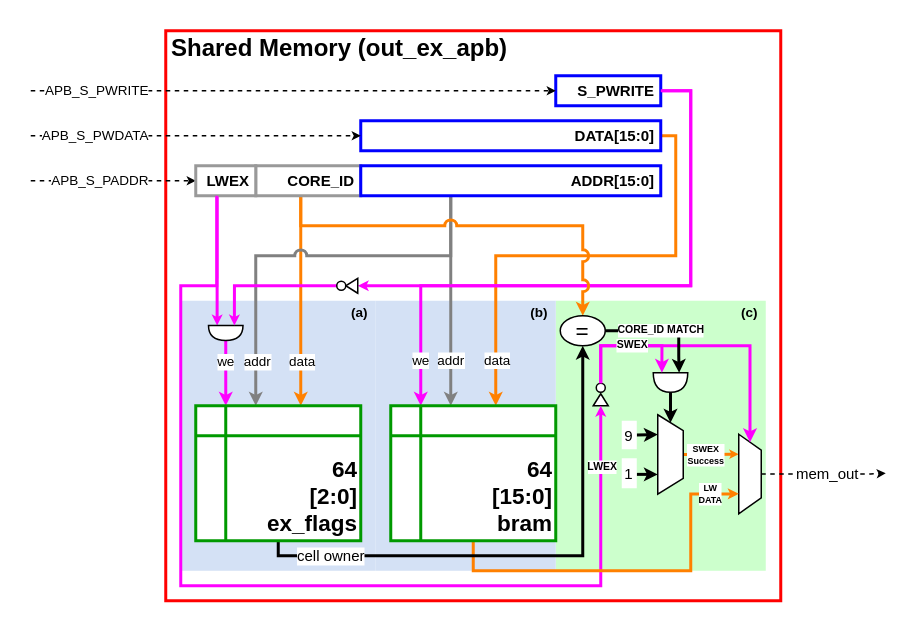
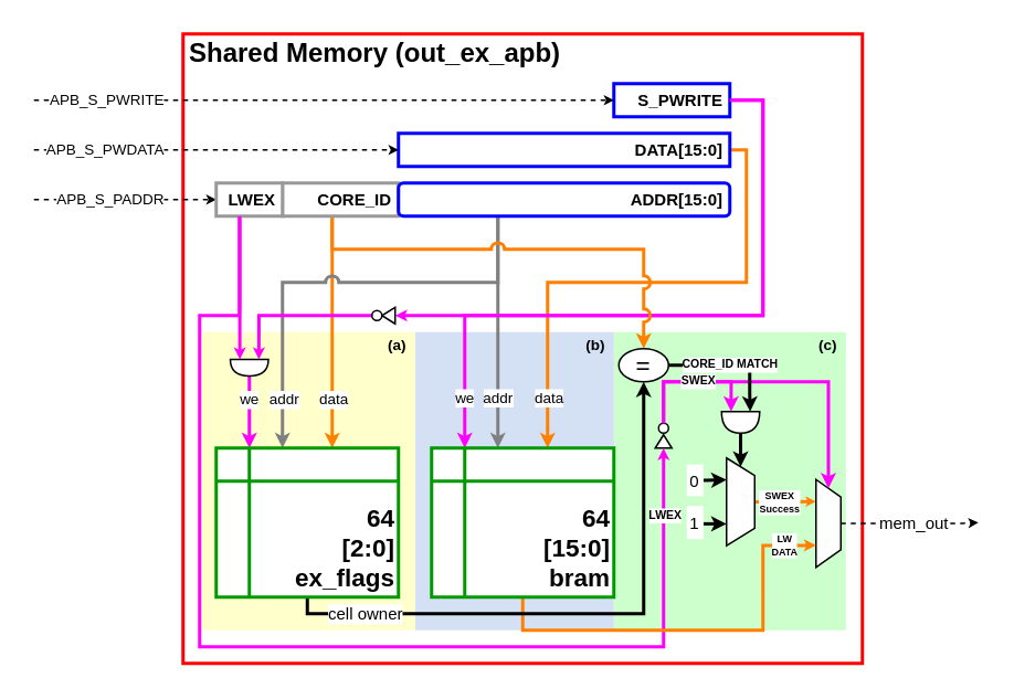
  <mxCell id="0" />
  <mxCell id="1" parent="0" />
  <mxCell id="2" value="Shared Memory (out_ex_apb)" style="rounded=0;whiteSpace=wrap;html=1;strokeWidth=2;strokeColor=#FF0000;fontStyle=1;align=left;verticalAlign=top;spacing=4;fontSize=16;spacingTop=-7;" parent="1" vertex="1"><mxGeometry x="110" y="20" width="410" height="380" as="geometry" /></mxCell>
  <mxCell id="3" value="(c)" style="rounded=0;whiteSpace=wrap;html=1;strokeColor=none;strokeWidth=3;fontSize=9;align=right;fillColor=#CCFFCC;verticalAlign=top;spacingTop=-7;spacing=5;fontStyle=1;gradientColor=none;" parent="1" vertex="1"><mxGeometry x="370" y="200" width="140" height="180" as="geometry" /></mxCell>
  <mxCell id="4" value="(b)" style="rounded=0;whiteSpace=wrap;html=1;strokeColor=none;strokeWidth=3;fontSize=9;align=right;fillColor=#D4E1F5;verticalAlign=top;spacingTop=-7;spacing=5;fontStyle=1" parent="1" vertex="1"><mxGeometry x="250" y="200" width="120" height="180" as="geometry" /></mxCell>
- <mxCell id="5" value="(a)" style="rounded=0;whiteSpace=wrap;html=1;strokeColor=none;strokeWidth=3;fontSize=9;align=right;fillColor=#d4e1f5;verticalAlign=top;spacingTop=-7;spacing=5;fontStyle=1;" parent="1" vertex="1"><mxGeometry x="120" y="200" width="130" height="180" as="geometry" /></mxCell>
+ <mxCell id="5" value="(a)" style="rounded=0;whiteSpace=wrap;html=1;strokeColor=none;strokeWidth=3;fontSize=9;align=right;fillColor=#FFFFCC;verticalAlign=top;spacingTop=-7;spacing=5;fontStyle=1" parent="1" vertex="1"><mxGeometry x="120" y="200" width="130" height="180" as="geometry" /></mxCell>
  <mxCell id="6" value="" style="edgeStyle=orthogonalEdgeStyle;rounded=0;jumpStyle=arc;orthogonalLoop=1;jettySize=auto;html=1;strokeWidth=2;fontSize=9;strokeColor=#FF00FF;entryX=0;entryY=0.75;entryDx=0;entryDy=0;entryPerimeter=0;endSize=1;startSize=3;" parent="1" source="27" target="21" edge="1"><mxGeometry x="0.571" relative="1" as="geometry"><mxPoint x="-10" y="170" as="targetPoint" /><Array as="points"><mxPoint x="144" y="173" /></Array><mxPoint as="offset" /></mxGeometry></mxCell>
  <mxCell id="7" style="edgeStyle=orthogonalEdgeStyle;rounded=0;orthogonalLoop=1;jettySize=auto;html=1;strokeWidth=2;fontSize=9;jumpStyle=arc;strokeColor=#FF8000;endSize=3;" parent="1" target="48" edge="1"><mxGeometry relative="1" as="geometry"><mxPoint x="200" y="130" as="sourcePoint" /><Array as="points"><mxPoint x="200" y="220" /><mxPoint x="200" y="220" /></Array></mxGeometry></mxCell>
  <mxCell id="8" value="data" style="text;html=1;resizable=0;points=[];align=center;verticalAlign=middle;labelBackgroundColor=#ffffff;fontSize=9;" parent="7" vertex="1" connectable="0"><mxGeometry x="0.574" relative="1" as="geometry"><mxPoint as="offset" /></mxGeometry></mxCell>
  <mxCell id="9" style="edgeStyle=orthogonalEdgeStyle;rounded=0;orthogonalLoop=1;jettySize=auto;html=1;fontSize=9;fontStyle=1;strokeWidth=2;jumpStyle=arc;strokeColor=#808080;endSize=3;" parent="1" source="26" target="48" edge="1"><mxGeometry relative="1" as="geometry"><mxPoint x="339.857" y="99.857" as="sourcePoint" /><mxPoint x="167.286" y="270" as="targetPoint" /><Array as="points"><mxPoint x="300" y="170" /><mxPoint x="170" y="170" /></Array></mxGeometry></mxCell>
  <mxCell id="10" value="addr" style="text;html=1;resizable=0;points=[];align=center;verticalAlign=middle;labelBackgroundColor=#ffffff;fontSize=9;" parent="9" vertex="1" connectable="0"><mxGeometry x="0.798" relative="1" as="geometry"><mxPoint y="-2.5" as="offset" /></mxGeometry></mxCell>
  <mxCell id="11" style="edgeStyle=orthogonalEdgeStyle;rounded=0;orthogonalLoop=1;jettySize=auto;html=1;strokeWidth=2;fontSize=9;strokeColor=#FF8000;endSize=3;" parent="1" source="13" target="47" edge="1"><mxGeometry relative="1" as="geometry"><Array as="points"><mxPoint x="450" y="90" /><mxPoint x="450" y="170" /><mxPoint x="330" y="170" /></Array></mxGeometry></mxCell>
  <mxCell id="12" value="data" style="text;html=1;resizable=0;points=[];align=center;verticalAlign=middle;labelBackgroundColor=#ffffff;fontSize=9;" parent="11" vertex="1" connectable="0"><mxGeometry x="0.816" relative="1" as="geometry"><mxPoint y="-1.5" as="offset" /></mxGeometry></mxCell>
  <mxCell id="13" value="DATA[15:0]&lt;br style=&quot;font-size: 10px;&quot;&gt;" style="rounded=0;whiteSpace=wrap;html=1;strokeColor=#0000FF;strokeWidth=2;fontSize=10;align=right;fontStyle=1;spacingRight=2;" parent="1" vertex="1"><mxGeometry x="240" y="80" width="200" height="20" as="geometry" /></mxCell>
  <mxCell id="14" value="we" style="edgeStyle=orthogonalEdgeStyle;rounded=0;jumpStyle=none;orthogonalLoop=1;jettySize=auto;html=1;exitX=1;exitY=0.5;exitDx=0;exitDy=0;strokeWidth=2;fontSize=9;strokeColor=#FF00FF;endSize=3;" parent="1" source="15" target="47" edge="1"><mxGeometry x="0.854" relative="1" as="geometry"><Array as="points"><mxPoint x="460" y="60" /><mxPoint x="460" y="190" /><mxPoint x="280" y="190" /></Array><mxPoint as="offset" /></mxGeometry></mxCell>
  <mxCell id="15" value="S_PWRITE" style="rounded=0;whiteSpace=wrap;html=1;strokeColor=#0000FF;strokeWidth=2;fontSize=10;align=right;fontStyle=1;spacingRight=2;" parent="1" vertex="1"><mxGeometry x="370" y="50" width="70" height="20" as="geometry" /></mxCell>
  <mxCell id="16" value="addr" style="edgeStyle=orthogonalEdgeStyle;rounded=0;orthogonalLoop=1;jettySize=auto;html=1;fontSize=9;fontStyle=0;strokeWidth=2;strokeColor=#808080;endSize=3;" parent="1" source="26" target="47" edge="1"><mxGeometry x="0.571" relative="1" as="geometry"><Array as="points"><mxPoint x="300" y="220" /><mxPoint x="300" y="220" /></Array><mxPoint as="offset" /></mxGeometry></mxCell>
  <mxCell id="17" value="APB_S_PWRITE" style="endArrow=classic;html=1;strokeColor=#000000;strokeWidth=1;fontSize=9;jumpStyle=arc;entryX=0;entryY=0.5;entryDx=0;entryDy=0;dashed=1;shadow=0;comic=0;align=right;endSize=3;" parent="1" target="15" edge="1"><mxGeometry x="-0.543" width="50" height="50" relative="1" as="geometry"><mxPoint x="20" y="60" as="sourcePoint" /><mxPoint x="100" y="60" as="targetPoint" /><Array as="points"><mxPoint x="100" y="60" /></Array><mxPoint as="offset" /></mxGeometry></mxCell>
  <mxCell id="18" value="APB_S_PWDATA" style="endArrow=classic;html=1;strokeColor=#000000;strokeWidth=1;fontSize=9;jumpStyle=arc;dashed=1;entryX=0;entryY=0.5;entryDx=0;entryDy=0;align=right;endSize=3;" parent="1" target="13" edge="1"><mxGeometry x="-0.273" width="50" height="50" relative="1" as="geometry"><mxPoint x="20" y="90" as="sourcePoint" /><mxPoint x="100" y="90" as="targetPoint" /><mxPoint as="offset" /></mxGeometry></mxCell>
  <mxCell id="19" value="APB_S_PADDR" style="endArrow=classic;html=1;strokeColor=#000000;strokeWidth=1;fontSize=9;jumpStyle=arc;dashed=1;entryX=0;entryY=0.5;entryDx=0;entryDy=0;align=right;endSize=3;" parent="1" target="27" edge="1"><mxGeometry x="0.454" width="50" height="50" relative="1" as="geometry"><mxPoint x="20" y="120" as="sourcePoint" /><mxPoint x="250.048" y="100" as="targetPoint" /><mxPoint as="offset" /></mxGeometry></mxCell>
  <mxCell id="20" value="we" style="edgeStyle=orthogonalEdgeStyle;rounded=0;comic=0;jumpStyle=arc;orthogonalLoop=1;jettySize=auto;html=1;exitX=1;exitY=0.5;exitDx=0;exitDy=0;exitPerimeter=0;shadow=0;startArrow=none;startFill=0;strokeColor=#FF00FF;strokeWidth=2;fontSize=9;endSize=3;" parent="1" source="21" target="48" edge="1"><mxGeometry x="-0.379" relative="1" as="geometry"><Array as="points"><mxPoint x="150" y="240" /><mxPoint x="150" y="240" /></Array><mxPoint as="offset" /></mxGeometry></mxCell>
  <mxCell id="21" value="" style="shape=or;whiteSpace=wrap;html=1;strokeColor=#000000;strokeWidth=1;fillColor=#ffffff;fontSize=9;align=right;rotation=90;gradientColor=none;" parent="1" vertex="1"><mxGeometry x="145" y="210" width="10" height="23" as="geometry" /></mxCell>
  <mxCell id="22" value="" style="edgeStyle=orthogonalEdgeStyle;rounded=0;jumpStyle=none;orthogonalLoop=1;jettySize=auto;html=1;exitX=1;exitY=0.5;exitDx=0;exitDy=0;strokeWidth=2;fontSize=9;strokeColor=#FF00FF;endSize=1;startSize=3;entryX=0;entryY=0.5;entryDx=0;entryDy=0;" parent="1" source="15" target="49" edge="1"><mxGeometry x="0.854" relative="1" as="geometry"><mxPoint x="450.048" y="70.143" as="sourcePoint" /><mxPoint x="260" y="190" as="targetPoint" /><Array as="points"><mxPoint x="460" y="60" /><mxPoint x="460" y="190" /></Array><mxPoint as="offset" /></mxGeometry></mxCell>
  <mxCell id="23" style="edgeStyle=orthogonalEdgeStyle;rounded=0;orthogonalLoop=1;jettySize=auto;html=1;strokeWidth=2;fontSize=9;jumpStyle=arc;strokeColor=#FF8000;endSize=3;entryX=0.5;entryY=0;entryDx=0;entryDy=0;" parent="1" source="25" target="24" edge="1"><mxGeometry relative="1" as="geometry"><mxPoint x="205" y="140" as="sourcePoint" /><mxPoint x="420" y="229.286" as="targetPoint" /><Array as="points"><mxPoint x="200" y="150" /><mxPoint x="388" y="150" /></Array></mxGeometry></mxCell>
  <mxCell id="24" value="=" style="ellipse;whiteSpace=wrap;html=1;strokeColor=#000000;strokeWidth=1;fillColor=#ffffff;gradientColor=none;fontSize=15;align=center;" parent="1" vertex="1"><mxGeometry x="373" y="210" width="30" height="20" as="geometry" /></mxCell>
  <mxCell id="25" value="CORE_ID" style="rounded=0;whiteSpace=wrap;html=1;strokeColor=#999999;strokeWidth=2;fontSize=10;align=right;fontStyle=1;spacingRight=2;" parent="1" vertex="1"><mxGeometry x="170" y="110" width="70" height="20" as="geometry" /></mxCell>
- <mxCell id="26" value="ADDR[15:0]&lt;br style=&quot;font-size: 10px;&quot;&gt;" style="rounded=0;whiteSpace=wrap;html=1;strokeColor=#0000FF;strokeWidth=2;fontSize=10;align=right;fontStyle=1;spacingRight=2;" parent="1" vertex="1"><mxGeometry x="240" y="110" width="200" height="20" as="geometry" /></mxCell>
+ <mxCell id="26" value="ADDR[15:0]&lt;br style=&quot;font-size: 10px;&quot;&gt;" style="whiteSpace=wrap;html=1;strokeColor=#0000FF;strokeWidth=2;fontSize=10;align=right;fontStyle=1;spacingRight=2;rounded=1;" parent="1" vertex="1"><mxGeometry x="240" y="110" width="200" height="20" as="geometry" /></mxCell>
  <mxCell id="27" value="LWEX" style="rounded=0;whiteSpace=wrap;html=1;strokeColor=#999999;strokeWidth=2;fontSize=10;align=right;fontStyle=1;spacingRight=2;" parent="1" vertex="1"><mxGeometry x="130" y="110" width="40" height="20" as="geometry" /></mxCell>
  <mxCell id="28" value="mem_out" style="edgeStyle=orthogonalEdgeStyle;rounded=0;comic=0;jumpStyle=none;orthogonalLoop=1;jettySize=auto;html=1;shadow=0;startArrow=none;startFill=0;startSize=3;endSize=3;strokeColor=#000000;strokeWidth=1;fontSize=10;align=center;dashed=1;exitX=0.5;exitY=0;exitDx=0;exitDy=0;" parent="1" source="39" edge="1"><mxGeometry x="0.753" y="30" relative="1" as="geometry"><mxPoint x="590" y="315" as="targetPoint" /><mxPoint x="620" y="304.5" as="sourcePoint" /><Array as="points"><mxPoint x="580" y="316" /></Array><mxPoint x="-28" y="29" as="offset" /></mxGeometry></mxCell>
  <mxCell id="29" value="SWEX&lt;br style=&quot;font-size: 6px;&quot;&gt;Success" style="edgeStyle=orthogonalEdgeStyle;rounded=0;comic=0;jumpStyle=none;orthogonalLoop=1;jettySize=auto;html=1;exitX=0.5;exitY=0;exitDx=0;exitDy=0;entryX=0.25;entryY=1;entryDx=0;entryDy=0;shadow=0;startArrow=none;startFill=0;startSize=3;endSize=0;strokeColor=#FF8000;strokeWidth=2;fontSize=6;align=center;jumpSize=3;fontStyle=1" parent="1" source="30" target="39" edge="1"><mxGeometry x="-0.183" relative="1" as="geometry"><Array as="points"><mxPoint x="470" y="302" /></Array><mxPoint as="offset" /></mxGeometry></mxCell>
  <mxCell id="30" value="" style="shape=trapezoid;perimeter=trapezoidPerimeter;whiteSpace=wrap;html=1;rotation=90;" parent="1" vertex="1"><mxGeometry x="420" y="294" width="53" height="17" as="geometry" /></mxCell>
  <mxCell id="31" value="" style="triangle;whiteSpace=wrap;html=1;strokeColor=#000000;strokeWidth=1;fillColor=#ffffff;gradientColor=none;fontSize=10;align=center;rotation=-90;" parent="1" vertex="1"><mxGeometry x="396" y="261" width="8" height="10" as="geometry" /></mxCell>
  <mxCell id="32" value="" style="ellipse;whiteSpace=wrap;html=1;aspect=fixed;strokeColor=#000000;strokeWidth=1;fillColor=#ffffff;gradientColor=none;fontSize=10;align=center;" parent="1" vertex="1"><mxGeometry x="397" y="255" width="6" height="6" as="geometry" /></mxCell>
  <mxCell id="33" style="edgeStyle=orthogonalEdgeStyle;rounded=0;comic=0;jumpStyle=none;orthogonalLoop=1;jettySize=auto;html=1;exitX=1;exitY=0.5;exitDx=0;exitDy=0;exitPerimeter=0;entryX=0;entryY=0.5;entryDx=0;entryDy=0;shadow=0;startArrow=none;startFill=0;startSize=3;endSize=3;strokeColor=#000000;strokeWidth=2;fontSize=10;align=center;" parent="1" source="34" target="30" edge="1"><mxGeometry relative="1" as="geometry"><Array as="points"><mxPoint x="447" y="270" /></Array></mxGeometry></mxCell>
  <mxCell id="34" value="" style="shape=or;whiteSpace=wrap;html=1;strokeColor=#000000;strokeWidth=1;fillColor=#ffffff;fontSize=9;align=right;rotation=90;gradientColor=none;" parent="1" vertex="1"><mxGeometry x="440" y="243" width="13" height="23" as="geometry" /></mxCell>
  <mxCell id="35" style="edgeStyle=orthogonalEdgeStyle;rounded=0;comic=0;jumpStyle=none;orthogonalLoop=1;jettySize=auto;html=1;exitX=1;exitY=0.5;exitDx=0;exitDy=0;entryX=0.25;entryY=1;entryDx=0;entryDy=0;shadow=0;startArrow=none;startFill=0;startSize=3;endSize=3;strokeColor=#000000;strokeWidth=2;fontSize=10;align=center;" parent="1" source="36" target="30" edge="1"><mxGeometry relative="1" as="geometry"><Array as="points"><mxPoint x="424" y="289" /></Array></mxGeometry></mxCell>
- <mxCell id="36" value="9" style="text;html=1;strokeColor=none;fillColor=#ffffff;align=center;verticalAlign=middle;whiteSpace=wrap;rounded=0;fontSize=10;fontStyle=0" parent="1" vertex="1"><mxGeometry x="414" y="280" width="10" height="19" as="geometry" /></mxCell>
+ <mxCell id="36" value="0" style="text;html=1;strokeColor=none;fillColor=#ffffff;align=center;verticalAlign=middle;whiteSpace=wrap;rounded=0;fontSize=10;fontStyle=0" parent="1" vertex="1"><mxGeometry x="414" y="280" width="10" height="19" as="geometry" /></mxCell>
  <mxCell id="37" style="edgeStyle=orthogonalEdgeStyle;rounded=0;comic=0;jumpStyle=none;orthogonalLoop=1;jettySize=auto;html=1;entryX=0.75;entryY=1;entryDx=0;entryDy=0;shadow=0;startArrow=none;startFill=0;startSize=3;endSize=3;strokeColor=#000000;strokeWidth=2;fontSize=10;align=center;" parent="1" source="38" target="30" edge="1"><mxGeometry relative="1" as="geometry"><Array as="points"><mxPoint x="424" y="316" /></Array></mxGeometry></mxCell>
  <mxCell id="38" value="1" style="text;html=1;strokeColor=none;fillColor=#ffffff;align=center;verticalAlign=middle;whiteSpace=wrap;rounded=0;fontSize=10;fontStyle=0" parent="1" vertex="1"><mxGeometry x="414" y="305" width="10" height="20" as="geometry" /></mxCell>
  <mxCell id="39" value="" style="shape=trapezoid;perimeter=trapezoidPerimeter;whiteSpace=wrap;html=1;rotation=90;" parent="1" vertex="1"><mxGeometry x="473" y="308" width="53" height="15" as="geometry" /></mxCell>
  <mxCell id="40" value="" style="edgeStyle=orthogonalEdgeStyle;rounded=0;comic=0;jumpStyle=none;orthogonalLoop=1;jettySize=auto;html=1;entryX=0;entryY=0.5;entryDx=0;entryDy=0;shadow=0;startArrow=none;startFill=0;startSize=3;endSize=3;strokeColor=#FF00FF;strokeWidth=2;fontSize=7;align=center;exitX=0.5;exitY=0;exitDx=0;exitDy=0;" parent="1" source="32" target="39" edge="1"><mxGeometry x="0.221" relative="1" as="geometry"><mxPoint x="400" y="240" as="sourcePoint" /><mxPoint x="450.667" y="258" as="targetPoint" /><Array as="points"><mxPoint x="400" y="230" /><mxPoint x="500" y="230" /></Array><mxPoint as="offset" /></mxGeometry></mxCell>
  <mxCell id="41" value="SWEX" style="edgeStyle=orthogonalEdgeStyle;rounded=0;comic=0;jumpStyle=none;orthogonalLoop=1;jettySize=auto;html=1;exitX=0.5;exitY=0;exitDx=0;exitDy=0;entryX=0;entryY=0.75;entryDx=0;entryDy=0;entryPerimeter=0;shadow=0;startArrow=none;startFill=0;startSize=3;endSize=3;strokeColor=#FF00FF;strokeWidth=2;fontSize=7;align=center;fontStyle=1" parent="1" source="32" target="34" edge="1"><mxGeometry x="0.086" relative="1" as="geometry"><Array as="points"><mxPoint x="400" y="230" /><mxPoint x="441" y="230" /></Array><mxPoint as="offset" /></mxGeometry></mxCell>
  <mxCell id="42" value="CORE_ID MATCH" style="edgeStyle=orthogonalEdgeStyle;rounded=0;comic=0;jumpStyle=none;orthogonalLoop=1;jettySize=auto;html=1;exitX=1;exitY=0.5;exitDx=0;exitDy=0;entryX=0;entryY=0.25;entryDx=0;entryDy=0;entryPerimeter=0;shadow=0;startArrow=none;startFill=0;startSize=3;endSize=3;strokeColor=#000000;strokeWidth=2;fontSize=7;align=center;fontStyle=1" parent="1" source="24" target="34" edge="1"><mxGeometry x="-0.039" relative="1" as="geometry"><Array as="points"><mxPoint x="452" y="220" /><mxPoint x="452" y="237" /></Array><mxPoint as="offset" /></mxGeometry></mxCell>
  <mxCell id="43" value="" style="edgeStyle=orthogonalEdgeStyle;rounded=0;jumpStyle=none;orthogonalLoop=1;jettySize=auto;html=1;strokeWidth=2;fontSize=9;strokeColor=#FF00FF;endSize=1;startSize=3;entryX=0;entryY=0.5;entryDx=0;entryDy=0;" parent="1" target="31" edge="1"><mxGeometry x="0.571" relative="1" as="geometry"><mxPoint x="144" y="130" as="sourcePoint" /><mxPoint x="439" y="300" as="targetPoint" /><Array as="points"><mxPoint x="144" y="190" /><mxPoint x="120" y="190" /><mxPoint x="120" y="390" /><mxPoint x="400" y="390" /></Array><mxPoint as="offset" /></mxGeometry></mxCell>
  <mxCell id="44" value="LWEX" style="text;html=1;resizable=0;points=[];align=center;verticalAlign=middle;labelBackgroundColor=#ffffff;fontSize=7;fontStyle=1" parent="43" vertex="1" connectable="0"><mxGeometry x="0.883" relative="1" as="geometry"><mxPoint as="offset" /></mxGeometry></mxCell>
  <mxCell id="45" value="LW&lt;br style=&quot;font-size: 6px;&quot;&gt;DATA&lt;br style=&quot;font-size: 6px;&quot;&gt;" style="edgeStyle=orthogonalEdgeStyle;rounded=0;comic=0;jumpStyle=none;orthogonalLoop=1;jettySize=auto;html=1;shadow=0;startArrow=none;startFill=0;startSize=3;endSize=1;strokeColor=#FF8000;strokeWidth=2;fontSize=6;align=center;entryX=0.75;entryY=1;entryDx=0;entryDy=0;jumpSize=3;fontStyle=1" parent="1" source="47" target="39" edge="1"><mxGeometry x="0.845" relative="1" as="geometry"><mxPoint x="489.48" y="333.291" as="targetPoint" /><mxPoint x="314.955" y="365.022" as="sourcePoint" /><Array as="points"><mxPoint x="315" y="380" /><mxPoint x="460" y="380" /><mxPoint x="460" y="329" /></Array><mxPoint as="offset" /></mxGeometry></mxCell>
  <mxCell id="46" value="cell owner" style="edgeStyle=orthogonalEdgeStyle;rounded=0;comic=0;jumpStyle=none;orthogonalLoop=1;jettySize=auto;html=1;exitX=0.5;exitY=1;exitDx=0;exitDy=0;entryX=0.5;entryY=1;entryDx=0;entryDy=0;shadow=0;startArrow=none;startFill=0;startSize=3;endSize=3;strokeColor=#000000;strokeWidth=2;fontSize=10;align=center;" parent="1" source="48" target="24" edge="1"><mxGeometry x="-0.744" relative="1" as="geometry"><Array as="points"><mxPoint x="185" y="370" /><mxPoint x="388" y="370" /></Array><mxPoint as="offset" /></mxGeometry></mxCell>
  <mxCell id="47" value="64&lt;br style=&quot;font-size: 15px;&quot;&gt;[15:0]&lt;br style=&quot;font-size: 15px;&quot;&gt;bram&lt;br style=&quot;font-size: 15px;&quot;&gt;" style="shape=internalStorage;whiteSpace=wrap;html=1;backgroundOutline=1;strokeColor=#009900;strokeWidth=2;fontSize=15;align=right;verticalAlign=bottom;fontStyle=1" parent="1" vertex="1"><mxGeometry x="260" y="270" width="110" height="90" as="geometry" /></mxCell>
  <mxCell id="48" value="64&lt;br style=&quot;font-size: 15px;&quot;&gt;[2:0]&lt;br style=&quot;font-size: 15px;&quot;&gt;ex_flags" style="shape=internalStorage;whiteSpace=wrap;html=1;backgroundOutline=1;strokeColor=#009900;strokeWidth=2;fontSize=15;align=right;verticalAlign=bottom;fontStyle=1" parent="1" vertex="1"><mxGeometry x="130" y="270" width="110" height="90" as="geometry" /></mxCell>
  <mxCell id="49" value="" style="triangle;whiteSpace=wrap;html=1;strokeColor=#000000;strokeWidth=1;fillColor=#ffffff;gradientColor=none;fontSize=10;align=center;rotation=180;" vertex="1" parent="1"><mxGeometry x="230" y="185" width="8" height="10" as="geometry" /></mxCell>
  <mxCell id="50" style="edgeStyle=orthogonalEdgeStyle;rounded=0;orthogonalLoop=1;jettySize=auto;html=1;exitX=0;exitY=0.5;exitDx=0;exitDy=0;entryX=0;entryY=0.25;entryDx=0;entryDy=0;entryPerimeter=0;endSize=1;strokeColor=#FF00FF;strokeWidth=2;" edge="1" parent="1" source="51" target="21"><mxGeometry relative="1" as="geometry" /></mxCell>
  <mxCell id="51" value="" style="ellipse;whiteSpace=wrap;html=1;aspect=fixed;strokeColor=#000000;strokeWidth=1;fillColor=#ffffff;gradientColor=none;fontSize=10;align=center;" vertex="1" parent="1"><mxGeometry x="224" y="187" width="6" height="6" as="geometry" /></mxCell>
